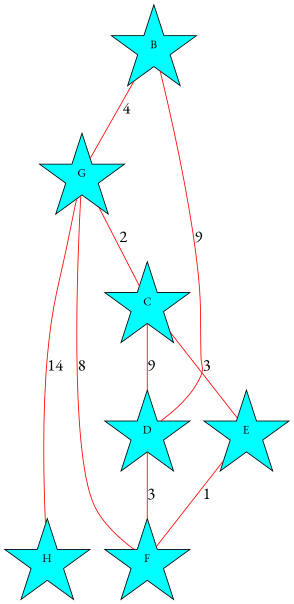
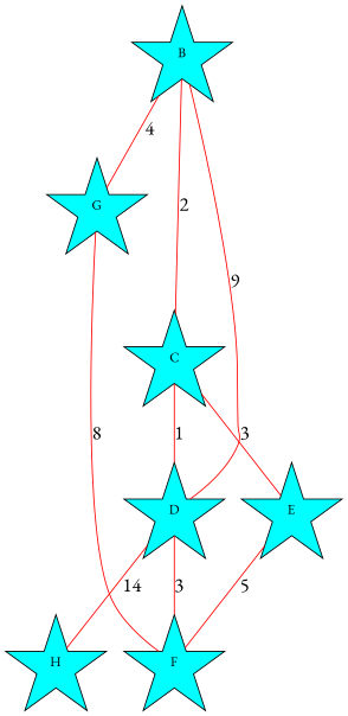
  graph {
    fontname="EB Garamond"
    node [fillcolor=aqua fontname="EB Garamond" shape=star style=filled]
    edge [color=red fontname="EB Garamond" fontsize="20pt"]
    B
    G
    D
    C
    H
    F
    E
    B -- G [label=4]
    B -- D [label=9]
-   G -- C [label=2]
-   G -- H [label=14]
+   B -- C [label=2]
+   D -- H [label=14]
    G -- F [label=8]
    D -- F [label=3]
-   C -- D [label=9]
+   C -- D [label=1]
    C -- E [label=3]
-   E -- F [label=1]
+   E -- F [label=5]
  }
